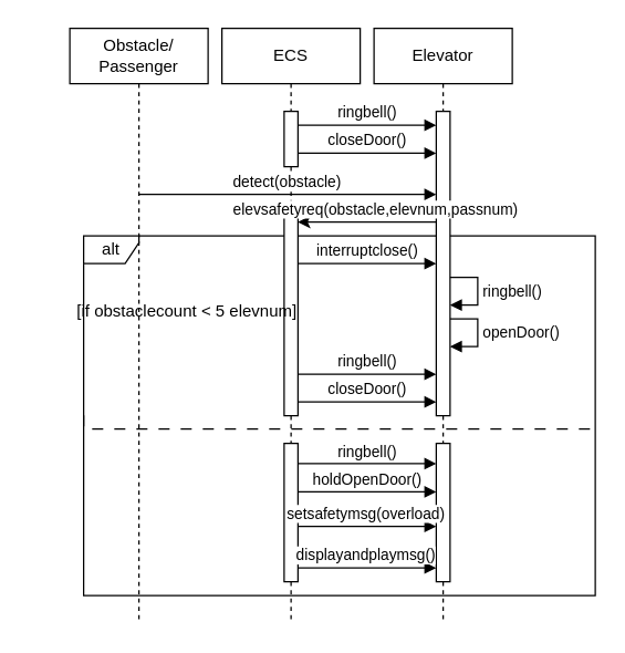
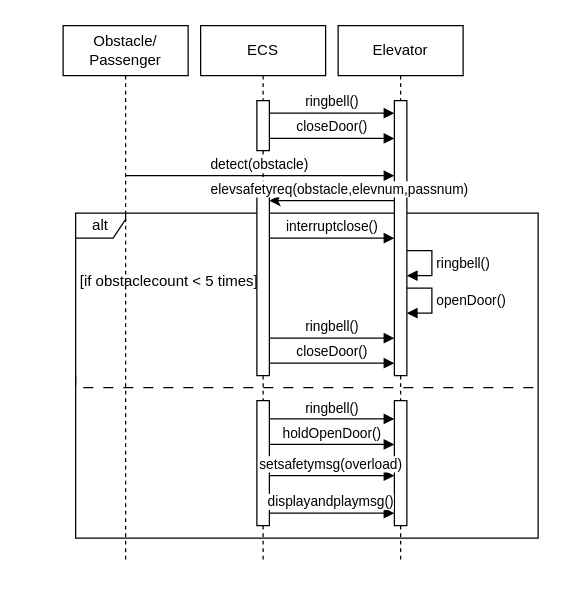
  <mxCell id="0" />
  <mxCell id="1" parent="0" />
  <mxCell id="2" value="&lt;div&gt;Obstacle/&lt;/div&gt;&lt;div&gt;Passenger&lt;/div&gt;" style="shape=umlLifeline;perimeter=lifelinePerimeter;whiteSpace=wrap;html=1;container=0;dropTarget=0;collapsible=0;recursiveResize=0;outlineConnect=0;portConstraint=eastwest;newEdgeStyle={&quot;edgeStyle&quot;:&quot;elbowEdgeStyle&quot;,&quot;elbow&quot;:&quot;vertical&quot;,&quot;curved&quot;:0,&quot;rounded&quot;:0};" parent="1" vertex="1"><mxGeometry x="50" y="20" width="100" height="430" as="geometry" /></mxCell>
  <mxCell id="3" value="alt" style="shape=umlFrame;whiteSpace=wrap;html=1;width=40;height=20;" parent="1" vertex="1"><mxGeometry x="60" y="170" width="370" height="260" as="geometry" /></mxCell>
  <mxCell id="4" value="ECS" style="shape=umlLifeline;perimeter=lifelinePerimeter;whiteSpace=wrap;html=1;container=0;dropTarget=0;collapsible=0;recursiveResize=0;outlineConnect=0;portConstraint=eastwest;newEdgeStyle={&quot;edgeStyle&quot;:&quot;elbowEdgeStyle&quot;,&quot;elbow&quot;:&quot;vertical&quot;,&quot;curved&quot;:0,&quot;rounded&quot;:0};" parent="1" vertex="1"><mxGeometry x="160" y="20" width="100" height="430" as="geometry" /></mxCell>
  <mxCell id="5" value="" style="html=1;points=[];perimeter=orthogonalPerimeter;outlineConnect=0;targetShapes=umlLifeline;portConstraint=eastwest;newEdgeStyle={&quot;edgeStyle&quot;:&quot;elbowEdgeStyle&quot;,&quot;elbow&quot;:&quot;vertical&quot;,&quot;curved&quot;:0,&quot;rounded&quot;:0};" vertex="1" parent="4"><mxGeometry x="45" y="60" width="10" height="40" as="geometry" /></mxCell>
  <mxCell id="6" value="" style="html=1;points=[];perimeter=orthogonalPerimeter;outlineConnect=0;targetShapes=umlLifeline;portConstraint=eastwest;newEdgeStyle={&quot;edgeStyle&quot;:&quot;elbowEdgeStyle&quot;,&quot;elbow&quot;:&quot;vertical&quot;,&quot;curved&quot;:0,&quot;rounded&quot;:0};" parent="4" vertex="1"><mxGeometry x="45" y="130" width="10" height="150" as="geometry" /></mxCell>
  <mxCell id="7" value="" style="html=1;points=[];perimeter=orthogonalPerimeter;outlineConnect=0;targetShapes=umlLifeline;portConstraint=eastwest;newEdgeStyle={&quot;edgeStyle&quot;:&quot;elbowEdgeStyle&quot;,&quot;elbow&quot;:&quot;vertical&quot;,&quot;curved&quot;:0,&quot;rounded&quot;:0};" parent="4" vertex="1"><mxGeometry x="45" y="300" width="10" height="100" as="geometry" /></mxCell>
  <mxCell id="8" value="Elevator" style="shape=umlLifeline;perimeter=lifelinePerimeter;whiteSpace=wrap;html=1;container=0;dropTarget=0;collapsible=0;recursiveResize=0;outlineConnect=0;portConstraint=eastwest;newEdgeStyle={&quot;edgeStyle&quot;:&quot;elbowEdgeStyle&quot;,&quot;elbow&quot;:&quot;vertical&quot;,&quot;curved&quot;:0,&quot;rounded&quot;:0};" parent="1" vertex="1"><mxGeometry x="270" y="20" width="100" height="430" as="geometry" /></mxCell>
  <mxCell id="9" value="" style="html=1;points=[];perimeter=orthogonalPerimeter;outlineConnect=0;targetShapes=umlLifeline;portConstraint=eastwest;newEdgeStyle={&quot;edgeStyle&quot;:&quot;elbowEdgeStyle&quot;,&quot;elbow&quot;:&quot;vertical&quot;,&quot;curved&quot;:0,&quot;rounded&quot;:0};" vertex="1" parent="8"><mxGeometry x="45" y="60" width="10" height="220" as="geometry" /></mxCell>
  <mxCell id="10" value="" style="html=1;points=[];perimeter=orthogonalPerimeter;outlineConnect=0;targetShapes=umlLifeline;portConstraint=eastwest;newEdgeStyle={&quot;edgeStyle&quot;:&quot;elbowEdgeStyle&quot;,&quot;elbow&quot;:&quot;vertical&quot;,&quot;curved&quot;:0,&quot;rounded&quot;:0};" vertex="1" parent="8"><mxGeometry x="45" y="300" width="10" height="100" as="geometry" /></mxCell>
  <mxCell id="11" value="detect(obstacle)" style="html=1;verticalAlign=bottom;endArrow=block;edgeStyle=elbowEdgeStyle;elbow=vertical;curved=0;rounded=0;" parent="1" target="9" edge="1"><mxGeometry x="-0.001" relative="1" as="geometry"><mxPoint x="100" y="140" as="sourcePoint" /><Array as="points"><mxPoint x="150" y="140" /><mxPoint x="130.5" y="120" /><mxPoint x="190.5" y="110" /><mxPoint x="170.5" y="100" /><mxPoint x="190.5" y="120" /></Array><mxPoint x="290" y="140" as="targetPoint" /><mxPoint as="offset" /></mxGeometry></mxCell>
  <mxCell id="12" value="" style="endArrow=classic;html=1;rounded=0;strokeColor=default;endFill=1;edgeStyle=elbowEdgeStyle;elbow=vertical;" parent="1" source="9" target="6" edge="1"><mxGeometry width="50" height="50" relative="1" as="geometry"><mxPoint x="280" y="220" as="sourcePoint" /><mxPoint x="210.1" y="220" as="targetPoint" /><Array as="points"><mxPoint x="280" y="160" /><mxPoint x="265.5" y="220" /></Array></mxGeometry></mxCell>
  <mxCell id="13" value="elevsafetyreq(obstacle,elevnum,passnum)" style="edgeLabel;html=1;align=center;verticalAlign=middle;resizable=0;points=[];" parent="12" vertex="1" connectable="0"><mxGeometry x="-0.104" y="-2" relative="1" as="geometry"><mxPoint y="-8" as="offset" /></mxGeometry></mxCell>
  <mxCell id="14" value="interruptclose()" style="html=1;verticalAlign=bottom;endArrow=block;edgeStyle=elbowEdgeStyle;elbow=vertical;curved=0;rounded=0;" parent="1" source="6" target="9" edge="1"><mxGeometry x="-0.001" relative="1" as="geometry"><mxPoint x="220" y="250" as="sourcePoint" /><Array as="points"><mxPoint x="240" y="190" /><mxPoint x="280" y="180" /><mxPoint x="270" y="200" /><mxPoint x="260" y="250" /><mxPoint x="240.5" y="230" /><mxPoint x="300.5" y="220" /><mxPoint x="280.5" y="210" /><mxPoint x="300.5" y="230" /></Array><mxPoint x="300" y="250" as="targetPoint" /><mxPoint as="offset" /></mxGeometry></mxCell>
- <mxCell id="15" value="[if obstaclecount &amp;lt; 5 elevnum]" style="text;html=1;strokeColor=none;fillColor=none;align=center;verticalAlign=middle;whiteSpace=wrap;rounded=0;" parent="1" vertex="1"><mxGeometry x="20" y="210" width="230" height="30" as="geometry" /></mxCell>
+ <mxCell id="15" value="[if obstaclecount &amp;lt; 5 times]" style="text;html=1;strokeColor=none;fillColor=none;align=center;verticalAlign=middle;whiteSpace=wrap;rounded=0;" parent="1" vertex="1"><mxGeometry x="20" y="210" width="230" height="30" as="geometry" /></mxCell>
  <mxCell id="16" value="closeDoor()" style="html=1;verticalAlign=bottom;endArrow=block;edgeStyle=elbowEdgeStyle;elbow=vertical;curved=0;rounded=0;" edge="1" parent="1"><mxGeometry x="0.002" relative="1" as="geometry"><mxPoint x="215" y="110.24" as="sourcePoint" /><Array as="points"><mxPoint x="290" y="110.24" /><mxPoint x="300" y="110.24" /><mxPoint x="280" y="100.24" /><mxPoint x="400.5" y="110.24" /><mxPoint x="390.5" y="140.24" /><mxPoint x="360.5" y="110.24" /><mxPoint x="380.5" y="90.24" /><mxPoint x="330.5" y="70.24" /><mxPoint x="310.5" y="50.24" /><mxPoint x="290.5" y="40.24" /><mxPoint x="310.5" y="60.24" /></Array><mxPoint x="315" y="110.24" as="targetPoint" /><mxPoint as="offset" /></mxGeometry></mxCell>
  <mxCell id="17" value="ringbell()" style="html=1;verticalAlign=bottom;endArrow=block;edgeStyle=elbowEdgeStyle;elbow=vertical;curved=0;rounded=0;" edge="1" parent="1"><mxGeometry x="0.002" relative="1" as="geometry"><mxPoint x="215" y="90" as="sourcePoint" /><Array as="points"><mxPoint x="290" y="90" /><mxPoint x="300" y="90" /><mxPoint x="280" y="80" /><mxPoint x="400.5" y="90" /><mxPoint x="390.5" y="120" /><mxPoint x="360.5" y="90" /><mxPoint x="380.5" y="70" /><mxPoint x="330.5" y="50" /><mxPoint x="310.5" y="30" /><mxPoint x="290.5" y="20" /><mxPoint x="310.5" y="40" /></Array><mxPoint x="315" y="90" as="targetPoint" /><mxPoint as="offset" /></mxGeometry></mxCell>
  <mxCell id="18" value="ringbell()" style="edgeStyle=orthogonalEdgeStyle;html=1;align=left;spacingLeft=2;endArrow=block;rounded=0;strokeColor=default;elbow=vertical;" edge="1" parent="1"><mxGeometry x="-0.004" relative="1" as="geometry"><mxPoint x="325" y="200" as="sourcePoint" /><Array as="points"><mxPoint x="345" y="199.94" /><mxPoint x="345" y="219.94" /></Array><mxPoint x="325" y="220" as="targetPoint" /><mxPoint as="offset" /></mxGeometry></mxCell>
  <mxCell id="19" value="openDoor()" style="edgeStyle=orthogonalEdgeStyle;html=1;align=left;spacingLeft=2;endArrow=block;rounded=0;strokeColor=default;elbow=vertical;" edge="1" parent="1"><mxGeometry x="-0.004" relative="1" as="geometry"><mxPoint x="325" y="230.03" as="sourcePoint" /><Array as="points"><mxPoint x="345" y="229.97" /><mxPoint x="345" y="249.97" /></Array><mxPoint x="325" y="250.03" as="targetPoint" /><mxPoint as="offset" /></mxGeometry></mxCell>
  <mxCell id="20" value="setsafetymsg(overload)" style="html=1;verticalAlign=bottom;endArrow=block;edgeStyle=elbowEdgeStyle;elbow=vertical;curved=0;rounded=0;startArrow=none;" edge="1" parent="1" source="7" target="10"><mxGeometry x="-0.027" relative="1" as="geometry"><mxPoint x="220" y="340" as="sourcePoint" /><Array as="points"><mxPoint x="280" y="380" /><mxPoint x="285" y="340" /><mxPoint x="240.5" y="400" /><mxPoint x="300.5" y="390" /><mxPoint x="280.5" y="380" /><mxPoint x="300.5" y="400" /></Array><mxPoint x="310" y="340" as="targetPoint" /><mxPoint as="offset" /></mxGeometry></mxCell>
  <mxCell id="21" value="displayandplaymsg()" style="html=1;verticalAlign=bottom;endArrow=block;edgeStyle=elbowEdgeStyle;elbow=vertical;curved=0;rounded=0;startArrow=none;" edge="1" parent="1" source="7" target="10"><mxGeometry x="-0.027" relative="1" as="geometry"><mxPoint x="220" y="370" as="sourcePoint" /><Array as="points"><mxPoint x="280" y="410" /><mxPoint x="295" y="370" /><mxPoint x="250.5" y="410" /><mxPoint x="310.5" y="400" /><mxPoint x="290.5" y="390" /><mxPoint x="310.5" y="410" /></Array><mxPoint x="310" y="370" as="targetPoint" /><mxPoint as="offset" /></mxGeometry></mxCell>
  <mxCell id="22" value="ringbell()" style="html=1;verticalAlign=bottom;endArrow=block;edgeStyle=elbowEdgeStyle;elbow=vertical;curved=0;rounded=0;" edge="1" parent="1" source="7" target="10"><mxGeometry x="0.002" relative="1" as="geometry"><mxPoint x="220" y="334.66" as="sourcePoint" /><Array as="points"><mxPoint x="295" y="334.66" /><mxPoint x="305" y="334.66" /><mxPoint x="285" y="324.66" /><mxPoint x="405.5" y="334.66" /><mxPoint x="395.5" y="364.66" /><mxPoint x="365.5" y="334.66" /><mxPoint x="385.5" y="314.66" /><mxPoint x="335.5" y="294.66" /><mxPoint x="315.5" y="274.66" /><mxPoint x="295.5" y="264.66" /><mxPoint x="315.5" y="284.66" /></Array><mxPoint x="310" y="335" as="targetPoint" /><mxPoint as="offset" /></mxGeometry></mxCell>
  <mxCell id="23" value="holdOpenDoor()" style="html=1;verticalAlign=bottom;endArrow=block;edgeStyle=elbowEdgeStyle;elbow=vertical;curved=0;rounded=0;" edge="1" parent="1" source="7" target="10"><mxGeometry x="0.002" relative="1" as="geometry"><mxPoint x="220" y="354.66" as="sourcePoint" /><Array as="points"><mxPoint x="290" y="355" /><mxPoint x="305" y="354.66" /><mxPoint x="285" y="344.66" /><mxPoint x="405.5" y="354.66" /><mxPoint x="395.5" y="384.66" /><mxPoint x="365.5" y="354.66" /><mxPoint x="385.5" y="334.66" /><mxPoint x="335.5" y="314.66" /><mxPoint x="315.5" y="294.66" /><mxPoint x="295.5" y="284.66" /><mxPoint x="315.5" y="304.66" /></Array><mxPoint x="290" y="360" as="targetPoint" /><mxPoint as="offset" /></mxGeometry></mxCell>
  <mxCell id="24" value="" style="html=1;verticalAlign=bottom;endArrow=none;edgeStyle=elbowEdgeStyle;elbow=vertical;curved=0;rounded=0;dashed=1;dashPattern=8 8;endFill=0;exitX=0;exitY=0.499;exitDx=0;exitDy=0;exitPerimeter=0;" parent="1" edge="1" source="3"><mxGeometry relative="1" as="geometry"><mxPoint x="90" y="309.58" as="sourcePoint" /><Array as="points"><mxPoint x="135" y="309.58" /><mxPoint x="195" y="299.58" /><mxPoint x="175" y="289.58" /><mxPoint x="195" y="309.58" /></Array><mxPoint x="430" y="310" as="targetPoint" /></mxGeometry></mxCell>
  <mxCell id="25" value="closeDoor()" style="html=1;verticalAlign=bottom;endArrow=block;edgeStyle=elbowEdgeStyle;elbow=vertical;curved=0;rounded=0;" edge="1" parent="1" source="6" target="9"><mxGeometry x="0.002" relative="1" as="geometry"><mxPoint x="220" y="290.24" as="sourcePoint" /><Array as="points"><mxPoint x="290" y="290" /><mxPoint x="305" y="290.24" /><mxPoint x="285" y="280.24" /><mxPoint x="405.5" y="290.24" /><mxPoint x="395.5" y="320.24" /><mxPoint x="365.5" y="290.24" /><mxPoint x="385.5" y="270.24" /><mxPoint x="335.5" y="250.24" /><mxPoint x="315.5" y="230.24" /><mxPoint x="295.5" y="220.24" /><mxPoint x="315.5" y="240.24" /></Array><mxPoint x="310" y="290" as="targetPoint" /><mxPoint as="offset" /></mxGeometry></mxCell>
  <mxCell id="26" value="ringbell()" style="html=1;verticalAlign=bottom;endArrow=block;edgeStyle=elbowEdgeStyle;elbow=vertical;curved=0;rounded=0;" edge="1" parent="1" source="6" target="9"><mxGeometry x="0.002" relative="1" as="geometry"><mxPoint x="220" y="270" as="sourcePoint" /><Array as="points"><mxPoint x="295" y="270" /><mxPoint x="305" y="270" /><mxPoint x="285" y="260" /><mxPoint x="405.5" y="270" /><mxPoint x="395.5" y="300" /><mxPoint x="365.5" y="270" /><mxPoint x="385.5" y="250" /><mxPoint x="335.5" y="230" /><mxPoint x="315.5" y="210" /><mxPoint x="295.5" y="200" /><mxPoint x="315.5" y="220" /></Array><mxPoint x="310" y="270" as="targetPoint" /><mxPoint as="offset" /></mxGeometry></mxCell>
